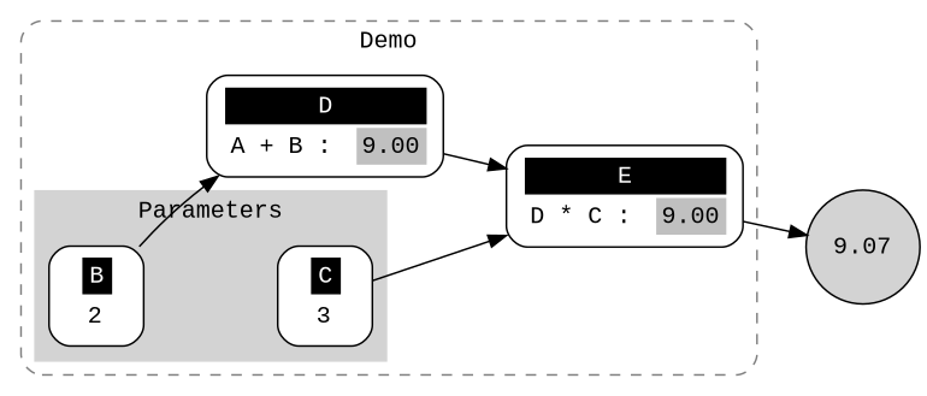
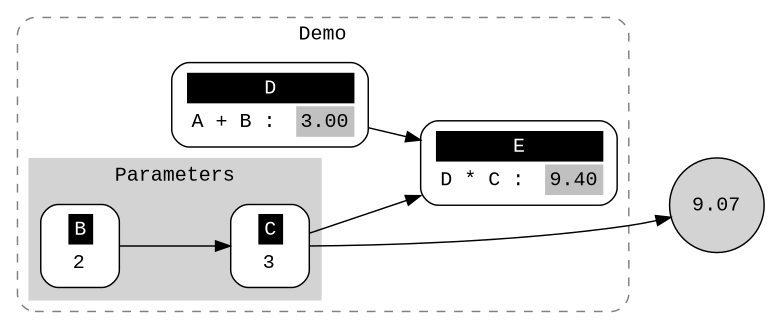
  digraph {
    rankdir=LR
    node [fillcolor="#FFFFFF" fontname="Courier New" penwidth=1.00 shape=Mrecord style=filled]
    edge [arrowhead=normal style=solid]
    n1 [label=<             <table border="0" cellborder="0" cellpadding="3" bgcolor="white">                 <tr>                     <td bgcolor="black" align="center" colspan="2"><font color="white">C</font></td>                 </tr>                  <tr>                 <td align="center" port="r1">3</td>             </tr>             </table>>]
    n2 [label=<             <table border="0" cellborder="0" cellpadding="3" bgcolor="white">                 <tr>                     <td bgcolor="black" align="center" colspan="2"><font color="white">B</font></td>                 </tr>                  <tr>                 <td align="center" port="r1">2</td>             </tr>             </table>>]
-   n3 [label=<             <table border="0" cellborder="0" cellpadding="3" bgcolor="white">                 <tr>                     <td bgcolor="black" align="center" colspan="2"><font color="white">E</font></td>                 </tr>                  <tr>                 <td align="left" port="r1">D * C : </td>                 <td bgcolor="grey" align="center">9.00</td>             </tr>             </table>>]
-   n4 [label=<             <table border="0" cellborder="0" cellpadding="3" bgcolor="white">                 <tr>                     <td bgcolor="black" align="center" colspan="2"><font color="white">D</font></td>                 </tr>                  <tr>                 <td align="left" port="r1">A + B : </td>                 <td bgcolor="grey" align="center">9.00</td>             </tr>             </table>>]
+   n3 [label=<             <table border="0" cellborder="0" cellpadding="3" bgcolor="white">                 <tr>                     <td bgcolor="black" align="center" colspan="2"><font color="white">E</font></td>                 </tr>                  <tr>                 <td align="left" port="r1">D * C : </td>                 <td bgcolor="grey" align="center">9.40</td>             </tr>             </table>>]
+   n4 [label=<             <table border="0" cellborder="0" cellpadding="3" bgcolor="white">                 <tr>                     <td bgcolor="black" align="center" colspan="2"><font color="white">D</font></td>                 </tr>                  <tr>                 <td align="left" port="r1">A + B : </td>                 <td bgcolor="grey" align="center">3.00</td>             </tr>             </table>>]
    n5 [fillcolor="#D3D3D3" label=9.07 shape=circle]
    subgraph cluster_1 {
      color="#808080"
      fontname="Courier New"
      label=Demo
      penwidth=1
      style="dashed, rounded"
      n3
      n4
      subgraph cluster_2 {
        color="#D3D3D3"
        fontname="Courier New"
        label=Parameters
        penwidth=1
        style="filled, solid"
        n1
        n2
      }
    }
    n1 -> n3
-   n2 -> n4
-   n3 -> n5
+   n2 -> n1
+   n1 -> n5
    n4 -> n3
  }
